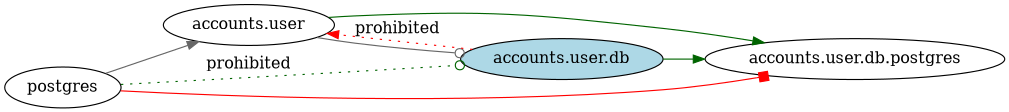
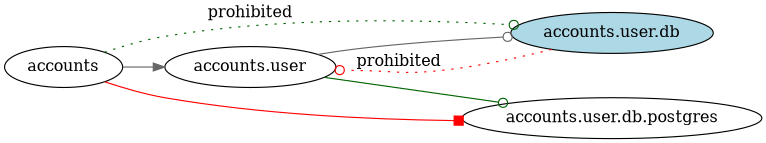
  digraph {
    rankdir=LR
    node [fillcolor=white style=filled]
    edge [arrowhead=normal color=darkgreen]
    n1 [label="accounts.user"]
    n2 [fillcolor=lightblue label="accounts.user.db"]
    n3 [label="accounts.user.db.postgres"]
-   n4 [label=postgres]
+   n4 [label=accounts]
    subgraph sub_1 {
      n1
      n2
      n3
    }
    n1 -> n2 [arrowhead=odot color=gray40]
-   n1 -> n3
-   n2 -> n1 [color=red label=prohibited style=dotted]
-   n2 -> n3
+   n1 -> n3 [arrowhead=odot]
+   n2 -> n1 [arrowhead=odot color=red label=prohibited style=dotted]
    n4 -> n1 [color=gray40]
    n4 -> n2 [arrowhead=odot label=prohibited style=dotted]
    n4 -> n3 [arrowhead=box color=red]
  }
